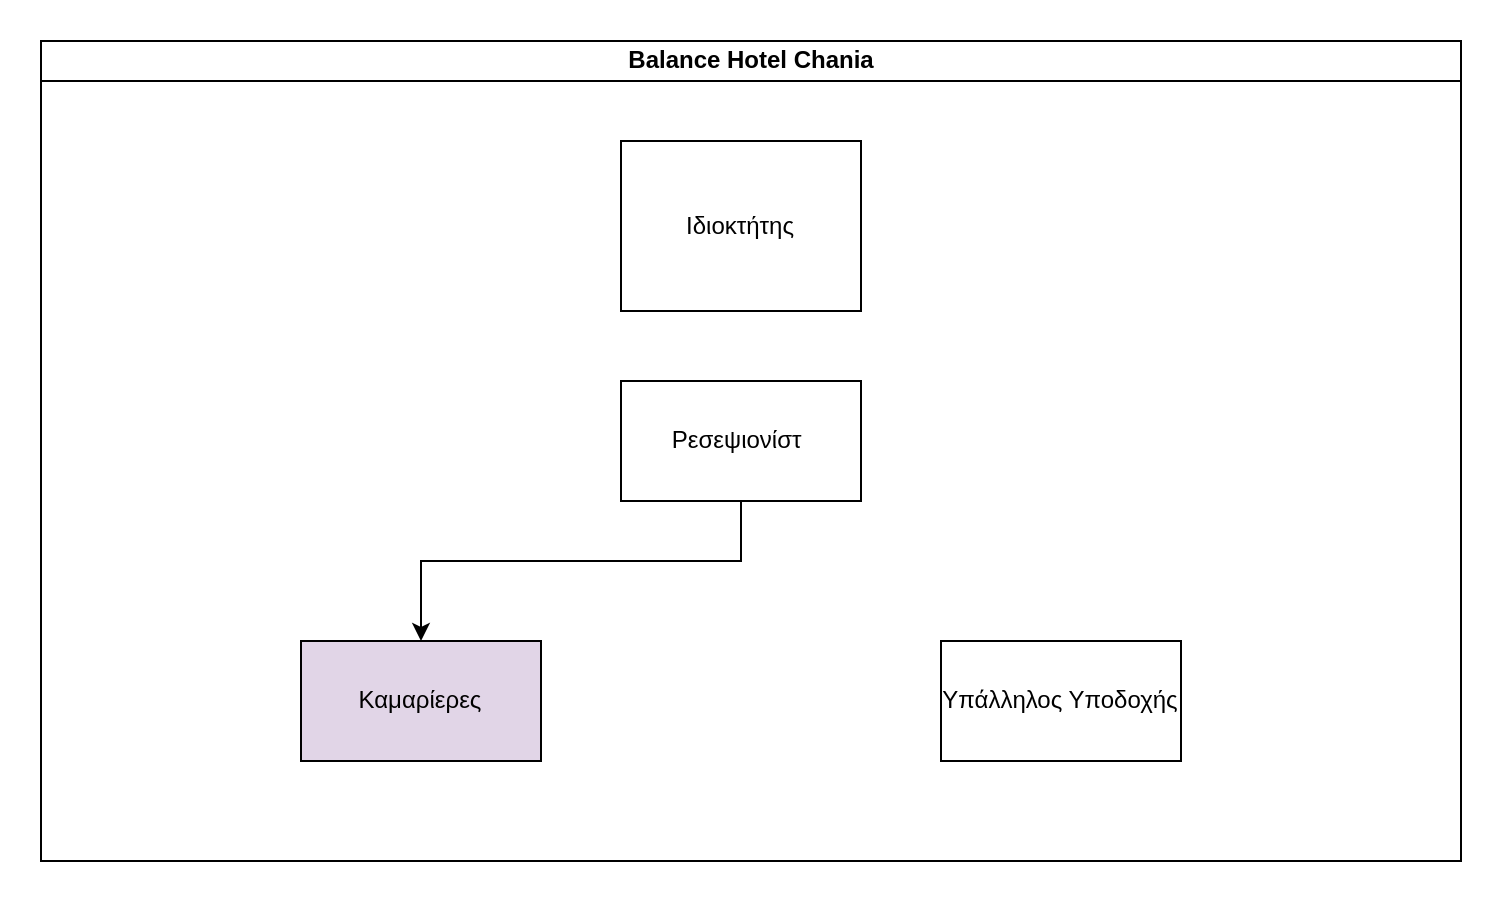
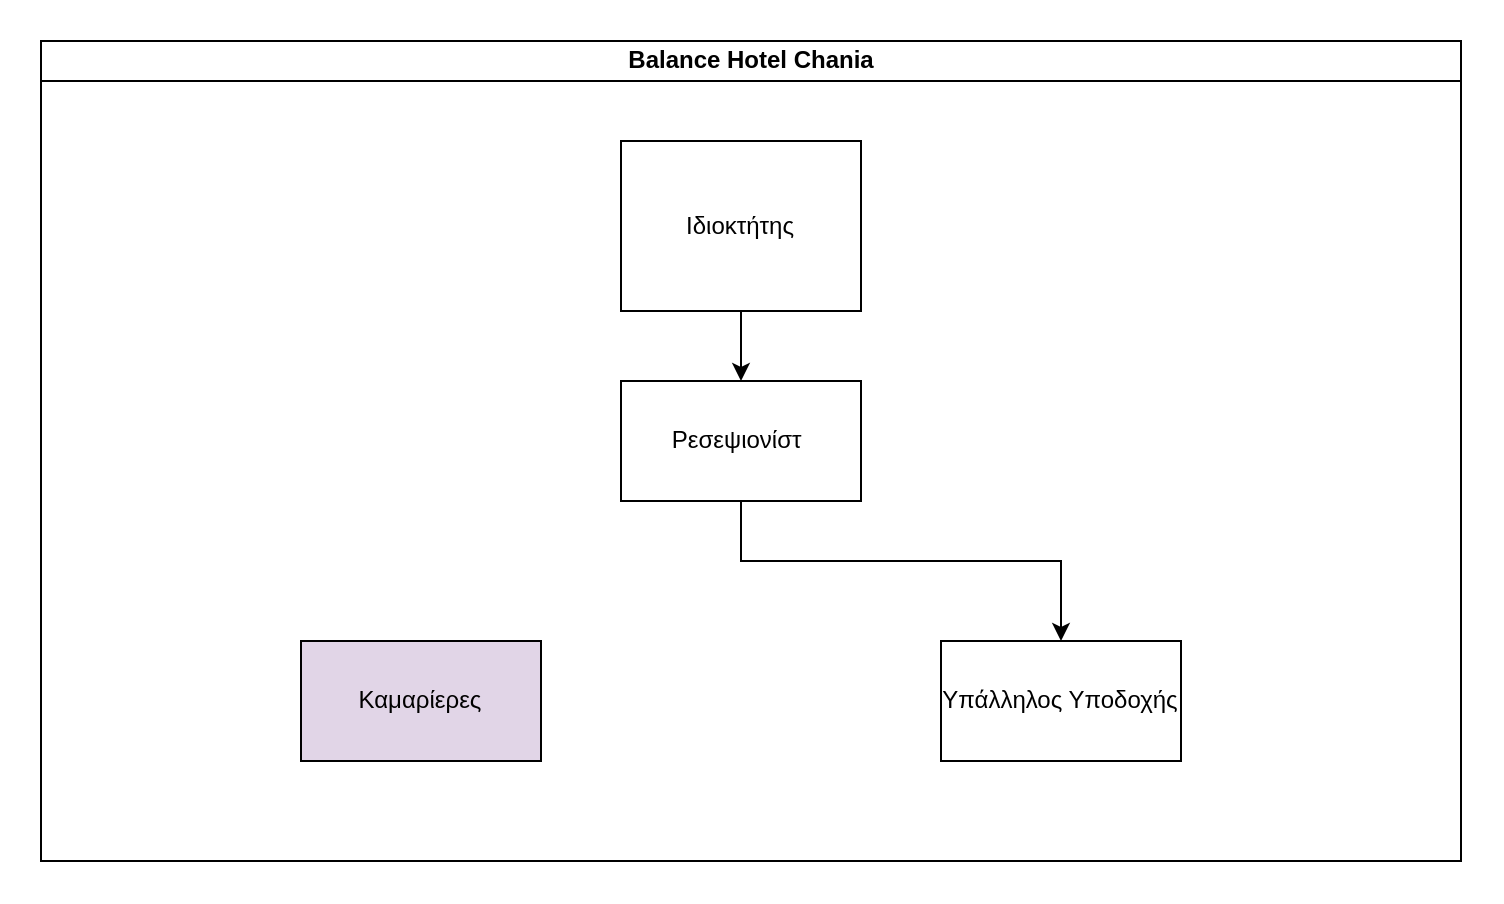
  <mxCell id="0" />
  <mxCell id="1" parent="0" />
  <mxCell id="2" value="Balance Hotel Chania" style="swimlane;html=1;startSize=20;horizontal=1;containerType=tree;glass=0;" parent="1" vertex="1"><mxGeometry x="20" y="20" width="710" height="410" as="geometry" /></mxCell>
  <mxCell id="3" value="Υπάλληλος Υποδοχής" style="rounded=0;whiteSpace=wrap;html=1;" parent="2" vertex="1"><mxGeometry x="450" y="300" width="120" height="60" as="geometry" /></mxCell>
+ <mxCell id="4" style="edgeStyle=orthogonalEdgeStyle;rounded=0;orthogonalLoop=1;jettySize=auto;html=1;exitX=0.5;exitY=1;exitDx=0;exitDy=0;entryX=0.5;entryY=0;entryDx=0;entryDy=0;" edge="1" parent="2" source="5" target="9"><mxGeometry relative="1" as="geometry"><mxPoint x="355" y="160" as="targetPoint" /></mxGeometry></mxCell>
  <mxCell id="5" value="Ιδιοκτήτης" style="rounded=0;whiteSpace=wrap;html=1;" parent="2" vertex="1"><mxGeometry x="290" y="50" width="120" height="85" as="geometry" /></mxCell>
  <mxCell id="6" value="Καμαρίερες" style="rounded=0;whiteSpace=wrap;html=1;fillColor=#e1d5e7;" parent="2" vertex="1"><mxGeometry x="130" y="300" width="120" height="60" as="geometry" /></mxCell>
- <mxCell id="7" style="edgeStyle=orthogonalEdgeStyle;rounded=0;orthogonalLoop=1;jettySize=auto;html=1;" edge="1" parent="2" source="9" target="6"><mxGeometry relative="1" as="geometry"><Array as="points"><mxPoint x="350" y="260" /><mxPoint x="190" y="260" /></Array></mxGeometry></mxCell>
+ <mxCell id="8" style="edgeStyle=orthogonalEdgeStyle;rounded=0;orthogonalLoop=1;jettySize=auto;html=1;" edge="1" parent="2" source="9" target="3"><mxGeometry relative="1" as="geometry"><Array as="points"><mxPoint x="350" y="260" /><mxPoint x="510" y="260" /></Array></mxGeometry></mxCell>
  <mxCell id="9" value="Ρεσεψιονίστ&amp;nbsp;" style="rounded=0;whiteSpace=wrap;html=1;" vertex="1" parent="2"><mxGeometry x="290" y="170" width="120" height="60" as="geometry" /></mxCell>
